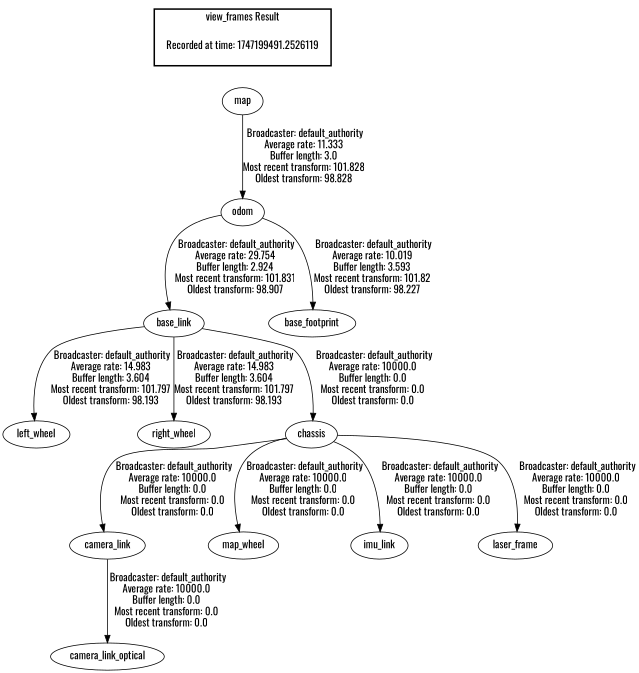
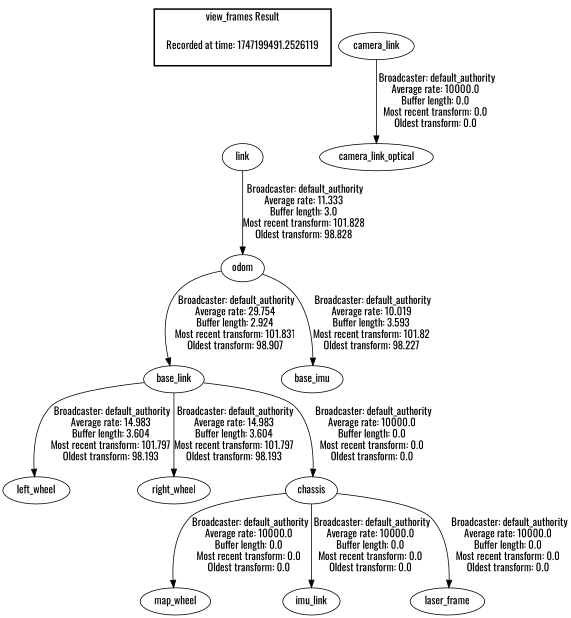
  digraph {
    fontname=Oswald
    node [fontname=Oswald]
    edge [fontname=Oswald]
    "Recorded at time: 1747199491.2526119" [shape=plaintext]
-   map
+   map [label=link]
    base_link
    left_wheel
    right_wheel
    chassis
    camera_link
    n8 [label=map_wheel]
    imu_link
    laser_frame
    odom
-   base_footprint
+   base_footprint [label=base_imu]
    camera_link_optical
    subgraph cluster_1 {
      color=black
      label="view_frames Result"
      style=bold
      "Recorded at time: 1747199491.2526119"
    }
    "Recorded at time: 1747199491.2526119" -> map [style=invis]
    map -> odom [label=" Broadcaster: default_authority\nAverage rate: 11.333\nBuffer length: 3.0\nMost recent transform: 101.828\nOldest transform: 98.828\n"]
    base_link -> left_wheel [label=" Broadcaster: default_authority\nAverage rate: 14.983\nBuffer length: 3.604\nMost recent transform: 101.797\nOldest transform: 98.193\n"]
    base_link -> right_wheel [label=" Broadcaster: default_authority\nAverage rate: 14.983\nBuffer length: 3.604\nMost recent transform: 101.797\nOldest transform: 98.193\n"]
    base_link -> chassis [label=" Broadcaster: default_authority\nAverage rate: 10000.0\nBuffer length: 0.0\nMost recent transform: 0.0\nOldest transform: 0.0\n"]
-   chassis -> camera_link [label=" Broadcaster: default_authority\nAverage rate: 10000.0\nBuffer length: 0.0\nMost recent transform: 0.0\nOldest transform: 0.0\n"]
    chassis -> n8 [label=" Broadcaster: default_authority\nAverage rate: 10000.0\nBuffer length: 0.0\nMost recent transform: 0.0\nOldest transform: 0.0\n"]
    chassis -> imu_link [label=" Broadcaster: default_authority\nAverage rate: 10000.0\nBuffer length: 0.0\nMost recent transform: 0.0\nOldest transform: 0.0\n"]
    chassis -> laser_frame [label=" Broadcaster: default_authority\nAverage rate: 10000.0\nBuffer length: 0.0\nMost recent transform: 0.0\nOldest transform: 0.0\n"]
    camera_link -> camera_link_optical [label=" Broadcaster: default_authority\nAverage rate: 10000.0\nBuffer length: 0.0\nMost recent transform: 0.0\nOldest transform: 0.0\n"]
    odom -> base_link [label=" Broadcaster: default_authority\nAverage rate: 29.754\nBuffer length: 2.924\nMost recent transform: 101.831\nOldest transform: 98.907\n"]
    odom -> base_footprint [label=" Broadcaster: default_authority\nAverage rate: 10.019\nBuffer length: 3.593\nMost recent transform: 101.82\nOldest transform: 98.227\n"]
  }
